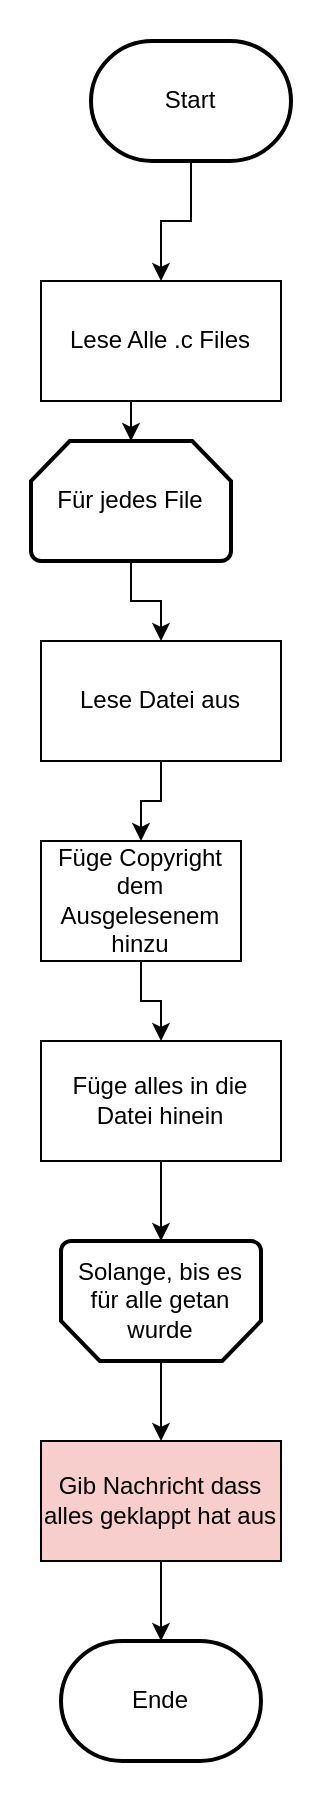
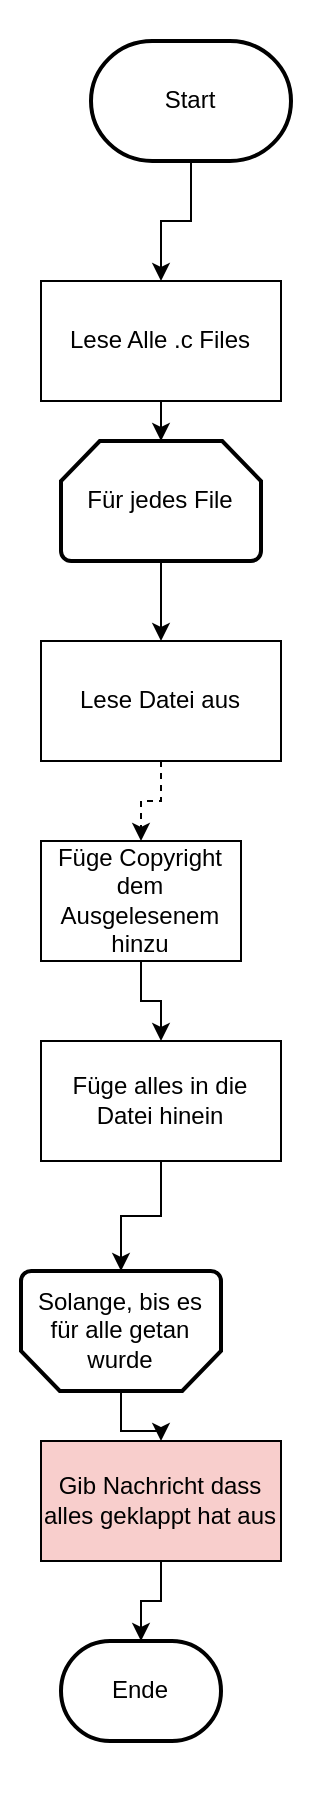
  <mxCell id="0" />
  <mxCell id="1" parent="0" />
  <mxCell id="2" style="edgeStyle=orthogonalEdgeStyle;rounded=0;orthogonalLoop=1;jettySize=auto;html=1;entryX=0.5;entryY=0;entryDx=0;entryDy=0;" edge="1" parent="1" source="3" target="5"><mxGeometry relative="1" as="geometry" /></mxCell>
  <mxCell id="3" value="Start" style="strokeWidth=2;html=1;shape=mxgraph.flowchart.terminator;whiteSpace=wrap;" vertex="1" parent="1"><mxGeometry x="45" y="20" width="100" height="60" as="geometry" /></mxCell>
  <mxCell id="4" style="edgeStyle=orthogonalEdgeStyle;rounded=0;orthogonalLoop=1;jettySize=auto;html=1;exitX=0.5;exitY=1;exitDx=0;exitDy=0;entryX=0.5;entryY=0;entryDx=0;entryDy=0;entryPerimeter=0;" edge="1" parent="1" source="5" target="7"><mxGeometry relative="1" as="geometry" /></mxCell>
  <mxCell id="5" value="Lese Alle .c Files" style="rounded=0;whiteSpace=wrap;html=1;" vertex="1" parent="1"><mxGeometry x="20" y="140" width="120" height="60" as="geometry" /></mxCell>
  <mxCell id="6" style="edgeStyle=orthogonalEdgeStyle;rounded=0;orthogonalLoop=1;jettySize=auto;html=1;" edge="1" parent="1" source="7" target="9"><mxGeometry relative="1" as="geometry" /></mxCell>
- <mxCell id="7" value="Für jedes File" style="strokeWidth=2;html=1;shape=mxgraph.flowchart.loop_limit;whiteSpace=wrap;" vertex="1" parent="1"><mxGeometry x="15" y="220" width="100" height="60" as="geometry" /></mxCell>
- <mxCell id="8" style="edgeStyle=orthogonalEdgeStyle;rounded=0;orthogonalLoop=1;jettySize=auto;html=1;entryX=0.5;entryY=0;entryDx=0;entryDy=0;" edge="1" parent="1" source="9" target="11"><mxGeometry relative="1" as="geometry" /></mxCell>
+ <mxCell id="7" value="Für jedes File" style="strokeWidth=2;html=1;shape=mxgraph.flowchart.loop_limit;whiteSpace=wrap;" vertex="1" parent="1"><mxGeometry x="30" y="220" width="100" height="60" as="geometry" /></mxCell>
+ <mxCell id="8" style="edgeStyle=orthogonalEdgeStyle;rounded=0;orthogonalLoop=1;jettySize=auto;html=1;entryX=0.5;entryY=0;entryDx=0;entryDy=0;dashed=1;" edge="1" parent="1" source="9" target="11"><mxGeometry relative="1" as="geometry" /></mxCell>
  <mxCell id="9" value="Lese Datei aus" style="rounded=0;whiteSpace=wrap;html=1;" vertex="1" parent="1"><mxGeometry x="20" y="320" width="120" height="60" as="geometry" /></mxCell>
  <mxCell id="10" style="edgeStyle=orthogonalEdgeStyle;rounded=0;orthogonalLoop=1;jettySize=auto;html=1;" edge="1" parent="1" source="11" target="13"><mxGeometry relative="1" as="geometry" /></mxCell>
  <mxCell id="11" value="Füge Copyright dem Ausgelesenem hinzu" style="rounded=0;whiteSpace=wrap;html=1;" vertex="1" parent="1"><mxGeometry x="20" y="420" width="100" height="60" as="geometry" /></mxCell>
  <mxCell id="12" style="edgeStyle=orthogonalEdgeStyle;rounded=0;orthogonalLoop=1;jettySize=auto;html=1;entryX=0.5;entryY=1;entryDx=0;entryDy=0;entryPerimeter=0;" edge="1" parent="1" source="13" target="15"><mxGeometry relative="1" as="geometry" /></mxCell>
  <mxCell id="13" value="Füge alles in die Datei hinein" style="rounded=0;whiteSpace=wrap;html=1;" vertex="1" parent="1"><mxGeometry x="20" y="520" width="120" height="60" as="geometry" /></mxCell>
  <mxCell id="14" style="edgeStyle=orthogonalEdgeStyle;rounded=0;orthogonalLoop=1;jettySize=auto;html=1;" edge="1" parent="1" source="15" target="17"><mxGeometry relative="1" as="geometry" /></mxCell>
- <mxCell id="15" value="Solange, bis es für alle getan wurde" style="strokeWidth=2;html=1;shape=mxgraph.flowchart.loop_limit;whiteSpace=wrap;direction=west;" vertex="1" parent="1"><mxGeometry x="30" y="620" width="100" height="60" as="geometry" /></mxCell>
+ <mxCell id="15" value="Solange, bis es für alle getan wurde" style="strokeWidth=2;html=1;shape=mxgraph.flowchart.loop_limit;whiteSpace=wrap;direction=west;" vertex="1" parent="1"><mxGeometry x="10" y="635" width="100" height="60" as="geometry" /></mxCell>
  <mxCell id="16" style="edgeStyle=orthogonalEdgeStyle;rounded=0;orthogonalLoop=1;jettySize=auto;html=1;exitX=0.5;exitY=1;exitDx=0;exitDy=0;entryX=0.5;entryY=0;entryDx=0;entryDy=0;entryPerimeter=0;" edge="1" parent="1" source="17" target="18"><mxGeometry relative="1" as="geometry" /></mxCell>
  <mxCell id="17" value="Gib Nachricht dass alles geklappt hat aus" style="rounded=0;whiteSpace=wrap;html=1;fillColor=#f8cecc;" vertex="1" parent="1"><mxGeometry x="20" y="720" width="120" height="60" as="geometry" /></mxCell>
- <mxCell id="18" value="Ende" style="strokeWidth=2;html=1;shape=mxgraph.flowchart.terminator;whiteSpace=wrap;" vertex="1" parent="1"><mxGeometry x="30" y="820" width="100" height="60" as="geometry" /></mxCell>
+ <mxCell id="18" value="Ende" style="strokeWidth=2;html=1;shape=mxgraph.flowchart.terminator;whiteSpace=wrap;" vertex="1" parent="1"><mxGeometry x="30" y="820" width="80" height="50" as="geometry" /></mxCell>
